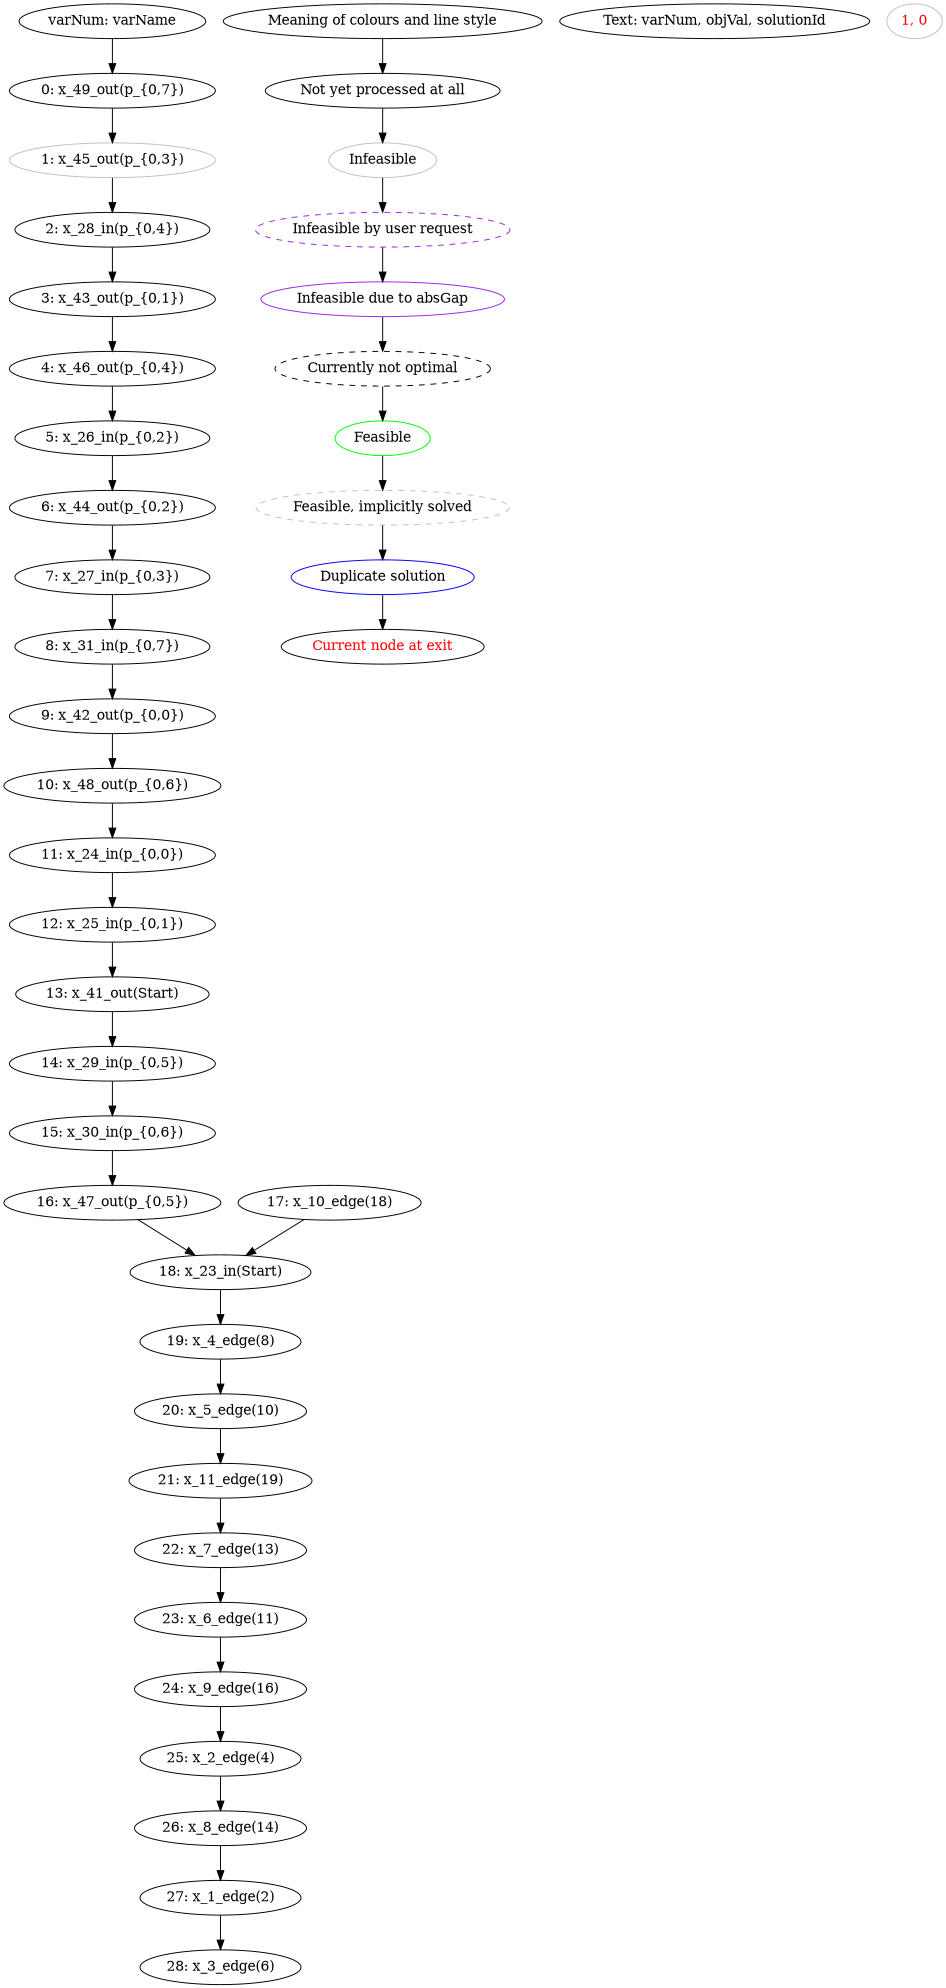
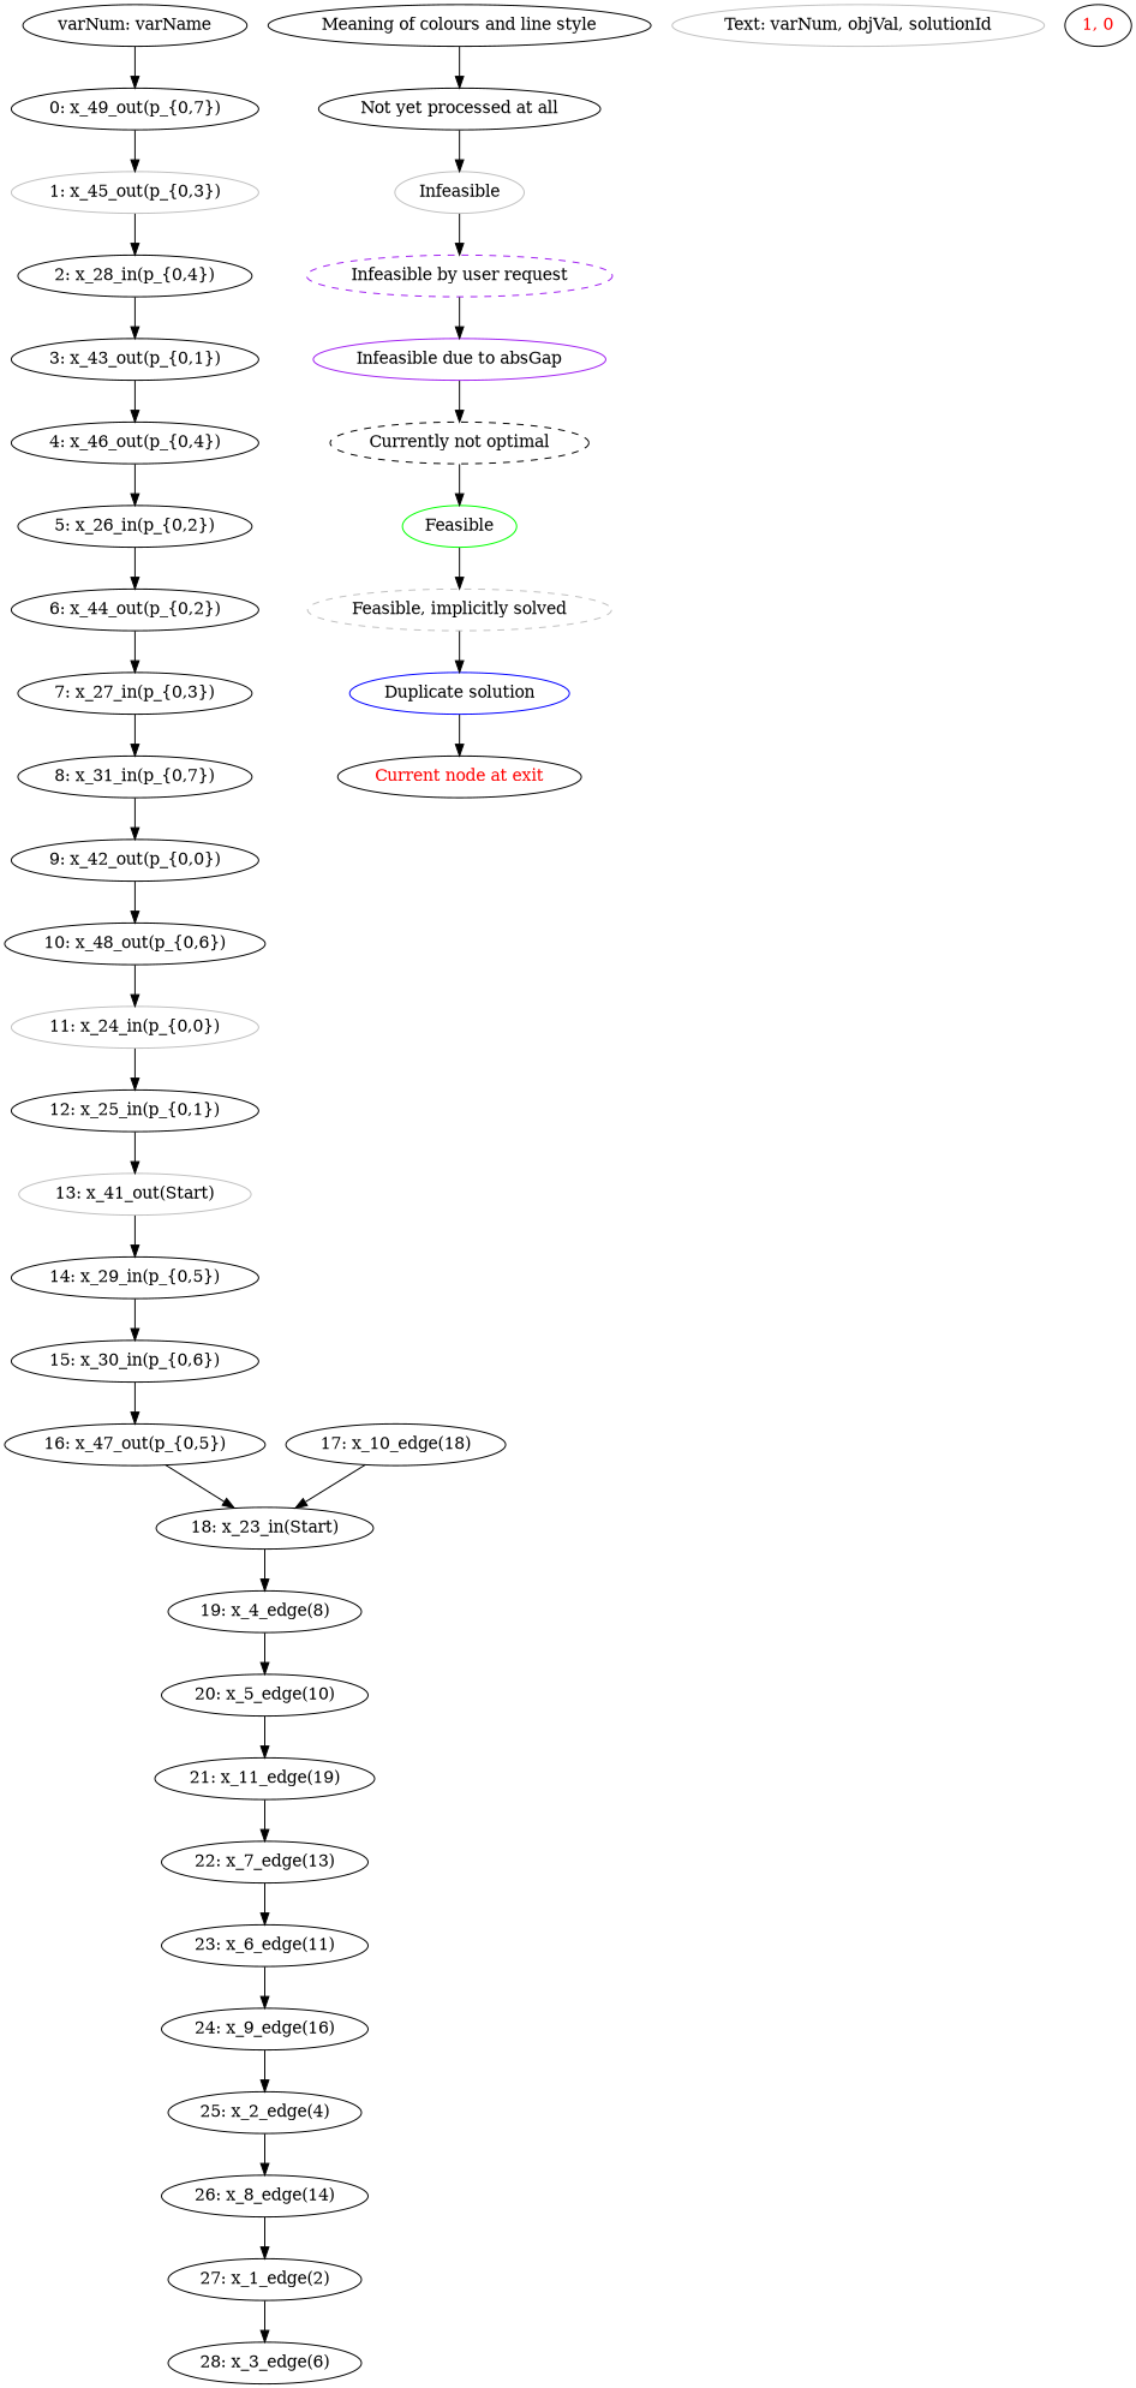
  digraph {
    n1 [label="varNum: varName"]
    n2 [label="0: x_49_out(p_{0,7})"]
    n3 [color=gray label="1: x_45_out(p_{0,3})"]
    n4 [label="2: x_28_in(p_{0,4})"]
    n5 [label="3: x_43_out(p_{0,1})"]
    n6 [label="4: x_46_out(p_{0,4})"]
    n7 [label="5: x_26_in(p_{0,2})"]
    n8 [label="6: x_44_out(p_{0,2})"]
    n9 [label="7: x_27_in(p_{0,3})"]
    n10 [label="8: x_31_in(p_{0,7})"]
    n11 [label="9: x_42_out(p_{0,0})"]
    n12 [label="10: x_48_out(p_{0,6})"]
-   n13 [label="11: x_24_in(p_{0,0})"]
+   n13 [label="11: x_24_in(p_{0,0})" color=gray]
    n14 [label="12: x_25_in(p_{0,1})"]
-   n15 [label="13: x_41_out(Start)"]
+   n15 [label="13: x_41_out(Start)" color=gray]
    n16 [label="14: x_29_in(p_{0,5})"]
    n17 [label="15: x_30_in(p_{0,6})"]
    n18 [label="16: x_47_out(p_{0,5})"]
    n19 [label="18: x_23_in(Start)"]
    n20 [label="17: x_10_edge(18)"]
    n21 [label="19: x_4_edge(8)"]
    n22 [label="20: x_5_edge(10)"]
    n23 [label="21: x_11_edge(19)"]
    n24 [label="22: x_7_edge(13)"]
    n25 [label="23: x_6_edge(11)"]
    n26 [label="24: x_9_edge(16)"]
    n27 [label="25: x_2_edge(4)"]
    n28 [label="26: x_8_edge(14)"]
    n29 [label="27: x_1_edge(2)"]
    n30 [label="28: x_3_edge(6)"]
    n31 [label="Meaning of colours and line style"]
    n32 [label="Not yet processed at all"]
    n33 [color=gray label=Infeasible]
    n34 [color=purple label="Infeasible by user request" style=dashed]
    n35 [color=purple label="Infeasible due to absGap"]
    n36 [label="Currently not optimal" style=dashed]
    n37 [color=green label=Feasible]
    n38 [color=gray label="Feasible, implicitly solved" style=dashed]
    n39 [color=blue label="Duplicate solution"]
    n40 [fontcolor=red label="Current node at exit"]
-   n41 [label="Text: varNum, objVal, solutionId"]
-   n42 [color=gray fontcolor=red label="1, 0"]
+   n41 [label="Text: varNum, objVal, solutionId" color=gray]
+   n42 [color=black fontcolor=red label="1, 0"]
    n1 -> n2
    n2 -> n3
    n3 -> n4
    n4 -> n5
    n5 -> n6
    n6 -> n7
    n7 -> n8
    n8 -> n9
    n9 -> n10
    n10 -> n11
    n11 -> n12
    n12 -> n13
    n13 -> n14
    n14 -> n15
    n15 -> n16
    n16 -> n17
    n17 -> n18
    n18 -> n19
    n19 -> n21
    n20 -> n19
    n21 -> n22
    n22 -> n23
    n23 -> n24
    n24 -> n25
    n25 -> n26
    n26 -> n27
    n27 -> n28
    n28 -> n29
    n29 -> n30
    n31 -> n32
    n32 -> n33
    n33 -> n34
    n34 -> n35
    n35 -> n36
    n36 -> n37
    n37 -> n38
    n38 -> n39
    n39 -> n40
  }
